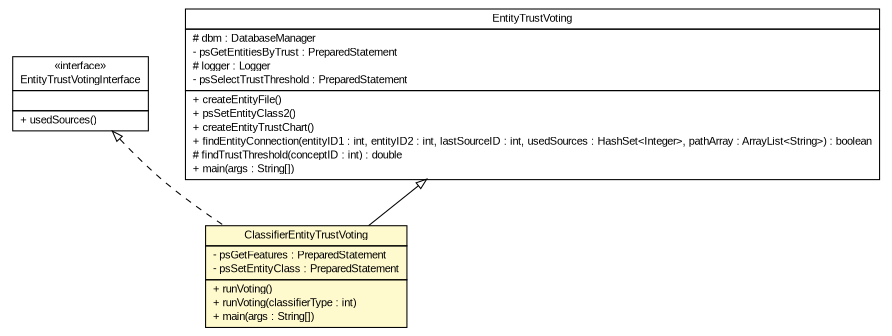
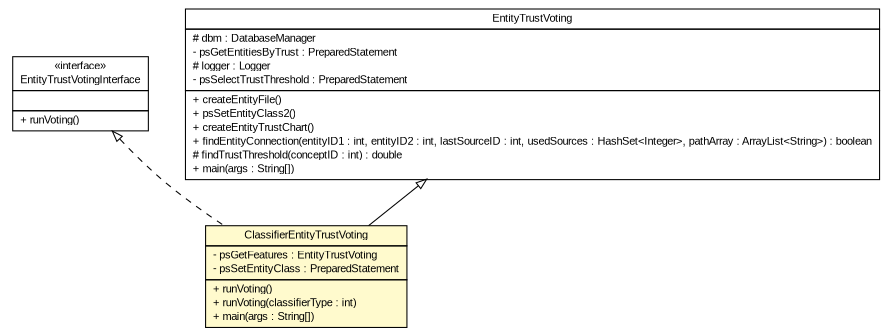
  digraph {
    nodesep=0.25
    ranksep=0.5
    node [fontcolor=black fontname=arial fontsize=10.0 shape=plaintext]
    edge [arrowtail=empty dir=back fontname=arial fontsize=10 headport=p labelfontname=arial labelfontsize=10 tailport=p]
-   n1 [label=<<table title="tud.iir.classification.entity.EntityTrustVotingInterface" border="0" cellborder="1" cellspacing="0" cellpadding="2" port="p" href="./EntityTrustVotingInterface.html"> 		<tr><td><table border="0" cellspacing="0" cellpadding="1"> <tr><td align="center" balign="center"> &#171;interface&#187; </td></tr> <tr><td align="center" balign="center"> EntityTrustVotingInterface </td></tr> 		</table></td></tr> 		<tr><td><table border="0" cellspacing="0" cellpadding="1"> <tr><td align="left" balign="left">  </td></tr> 		</table></td></tr> 		<tr><td><table border="0" cellspacing="0" cellpadding="1"> <tr><td align="left" balign="left"> + usedSources() </td></tr> 		</table></td></tr> 		</table>>]
-   n2 [label=<<table title="tud.iir.classification.entity.ClassifierEntityTrustVoting" border="0" cellborder="1" cellspacing="0" cellpadding="2" port="p" bgcolor="lemonChiffon" href="./ClassifierEntityTrustVoting.html"> 		<tr><td><table border="0" cellspacing="0" cellpadding="1"> <tr><td align="center" balign="center"> ClassifierEntityTrustVoting </td></tr> 		</table></td></tr> 		<tr><td><table border="0" cellspacing="0" cellpadding="1"> <tr><td align="left" balign="left"> - psGetFeatures : PreparedStatement </td></tr> <tr><td align="left" balign="left"> - psSetEntityClass : PreparedStatement </td></tr> 		</table></td></tr> 		<tr><td><table border="0" cellspacing="0" cellpadding="1"> <tr><td align="left" balign="left"> + runVoting() </td></tr> <tr><td align="left" balign="left"> + runVoting(classifierType : int) </td></tr> <tr><td align="left" balign="left"> + main(args : String[]) </td></tr> 		</table></td></tr> 		</table>>]
+   n1 [label=<<table title="tud.iir.classification.entity.EntityTrustVotingInterface" border="0" cellborder="1" cellspacing="0" cellpadding="2" port="p" href="./EntityTrustVotingInterface.html"> 		<tr><td><table border="0" cellspacing="0" cellpadding="1"> <tr><td align="center" balign="center"> &#171;interface&#187; </td></tr> <tr><td align="center" balign="center"> EntityTrustVotingInterface </td></tr> 		</table></td></tr> 		<tr><td><table border="0" cellspacing="0" cellpadding="1"> <tr><td align="left" balign="left">  </td></tr> 		</table></td></tr> 		<tr><td><table border="0" cellspacing="0" cellpadding="1"> <tr><td align="left" balign="left"> + runVoting() </td></tr> 		</table></td></tr> 		</table>>]
+   n2 [label=<<table title="tud.iir.classification.entity.ClassifierEntityTrustVoting" border="0" cellborder="1" cellspacing="0" cellpadding="2" port="p" bgcolor="lemonChiffon" href="./ClassifierEntityTrustVoting.html"> 		<tr><td><table border="0" cellspacing="0" cellpadding="1"> <tr><td align="center" balign="center"> ClassifierEntityTrustVoting </td></tr> 		</table></td></tr> 		<tr><td><table border="0" cellspacing="0" cellpadding="1"> <tr><td align="left" balign="left"> - psGetFeatures : EntityTrustVoting </td></tr> <tr><td align="left" balign="left"> - psSetEntityClass : PreparedStatement </td></tr> 		</table></td></tr> 		<tr><td><table border="0" cellspacing="0" cellpadding="1"> <tr><td align="left" balign="left"> + runVoting() </td></tr> <tr><td align="left" balign="left"> + runVoting(classifierType : int) </td></tr> <tr><td align="left" balign="left"> + main(args : String[]) </td></tr> 		</table></td></tr> 		</table>>]
    n3 [label=<<table title="tud.iir.classification.entity.EntityTrustVoting" border="0" cellborder="1" cellspacing="0" cellpadding="2" port="p" href="./EntityTrustVoting.html"> 		<tr><td><table border="0" cellspacing="0" cellpadding="1"> <tr><td align="center" balign="center"> EntityTrustVoting </td></tr> 		</table></td></tr> 		<tr><td><table border="0" cellspacing="0" cellpadding="1"> <tr><td align="left" balign="left"> # dbm : DatabaseManager </td></tr> <tr><td align="left" balign="left"> - psGetEntitiesByTrust : PreparedStatement </td></tr> <tr><td align="left" balign="left"> # logger : Logger </td></tr> <tr><td align="left" balign="left"> - psSelectTrustThreshold : PreparedStatement </td></tr> 		</table></td></tr> 		<tr><td><table border="0" cellspacing="0" cellpadding="1"> <tr><td align="left" balign="left"> + createEntityFile() </td></tr> <tr><td align="left" balign="left"> + psSetEntityClass2() </td></tr> <tr><td align="left" balign="left"> + createEntityTrustChart() </td></tr> <tr><td align="left" balign="left"> + findEntityConnection(entityID1 : int, entityID2 : int, lastSourceID : int, usedSources : HashSet&lt;Integer&gt;, pathArray : ArrayList&lt;String&gt;) : boolean </td></tr> <tr><td align="left" balign="left"> # findTrustThreshold(conceptID : int) : double </td></tr> <tr><td align="left" balign="left"> + main(args : String[]) </td></tr> 		</table></td></tr> 		</table>>]
    n1 -> n2 [style=dashed]
    n3 -> n2
  }
